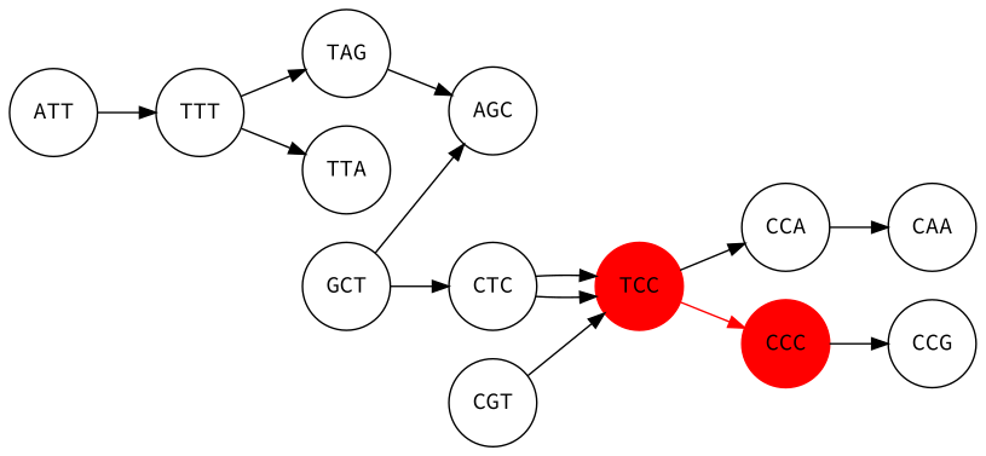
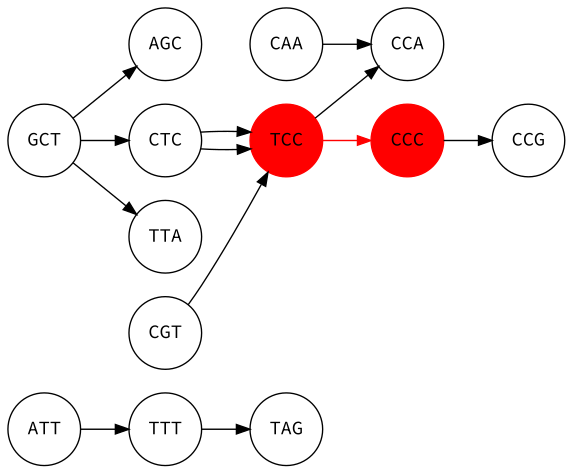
  digraph {
    constraint=false
    fontname="Source Code Pro"
    rankdir=LR
    node [fontname="Source Code Pro" shape=circle]
    edge [fontname="Source Code Pro"]
    ATT
    TTT
    GCT
    AGC
    CTC
    TAG
    TTA
    CCA
    CAA
    CCC [color=red style=filled]
    CCG
    TCC [color=red style=filled]
    CGT
    ATT -> TTT
    TTT -> TAG
-   TTT -> TTA
+   GCT -> TTA
    GCT -> AGC
    GCT -> CTC
    CTC -> TCC
    CTC -> TCC
-   TAG -> AGC
-   CCA -> CAA
+   CAA -> CCA
    CCC -> CCG
    TCC -> CCA
    TCC -> CCC [color=red]
    CGT -> TCC
  }
